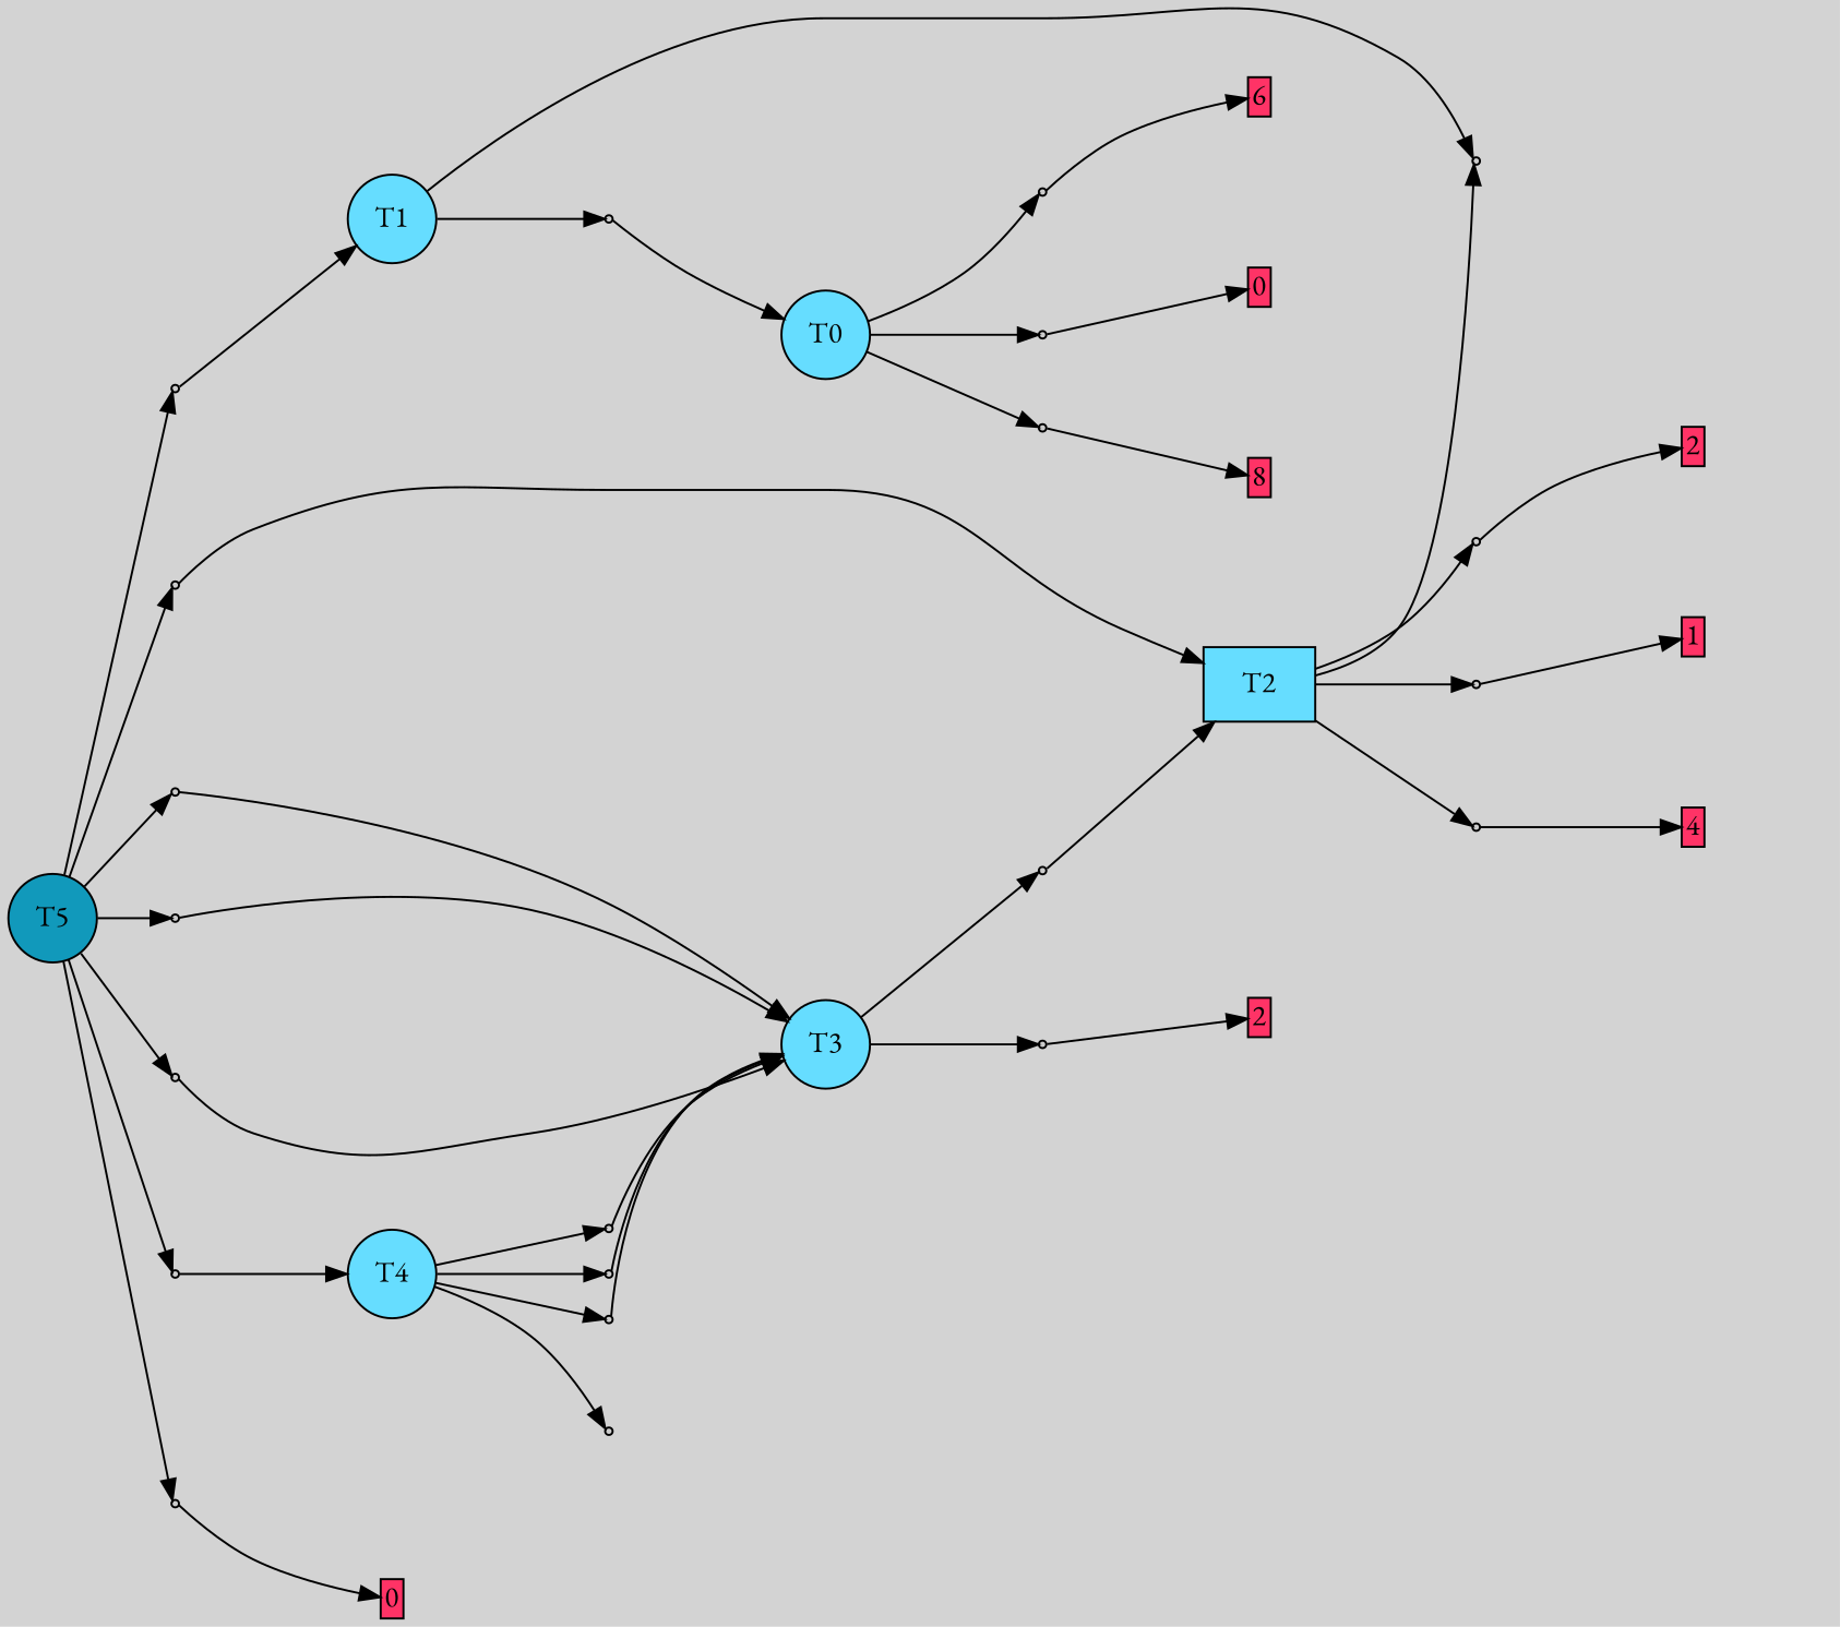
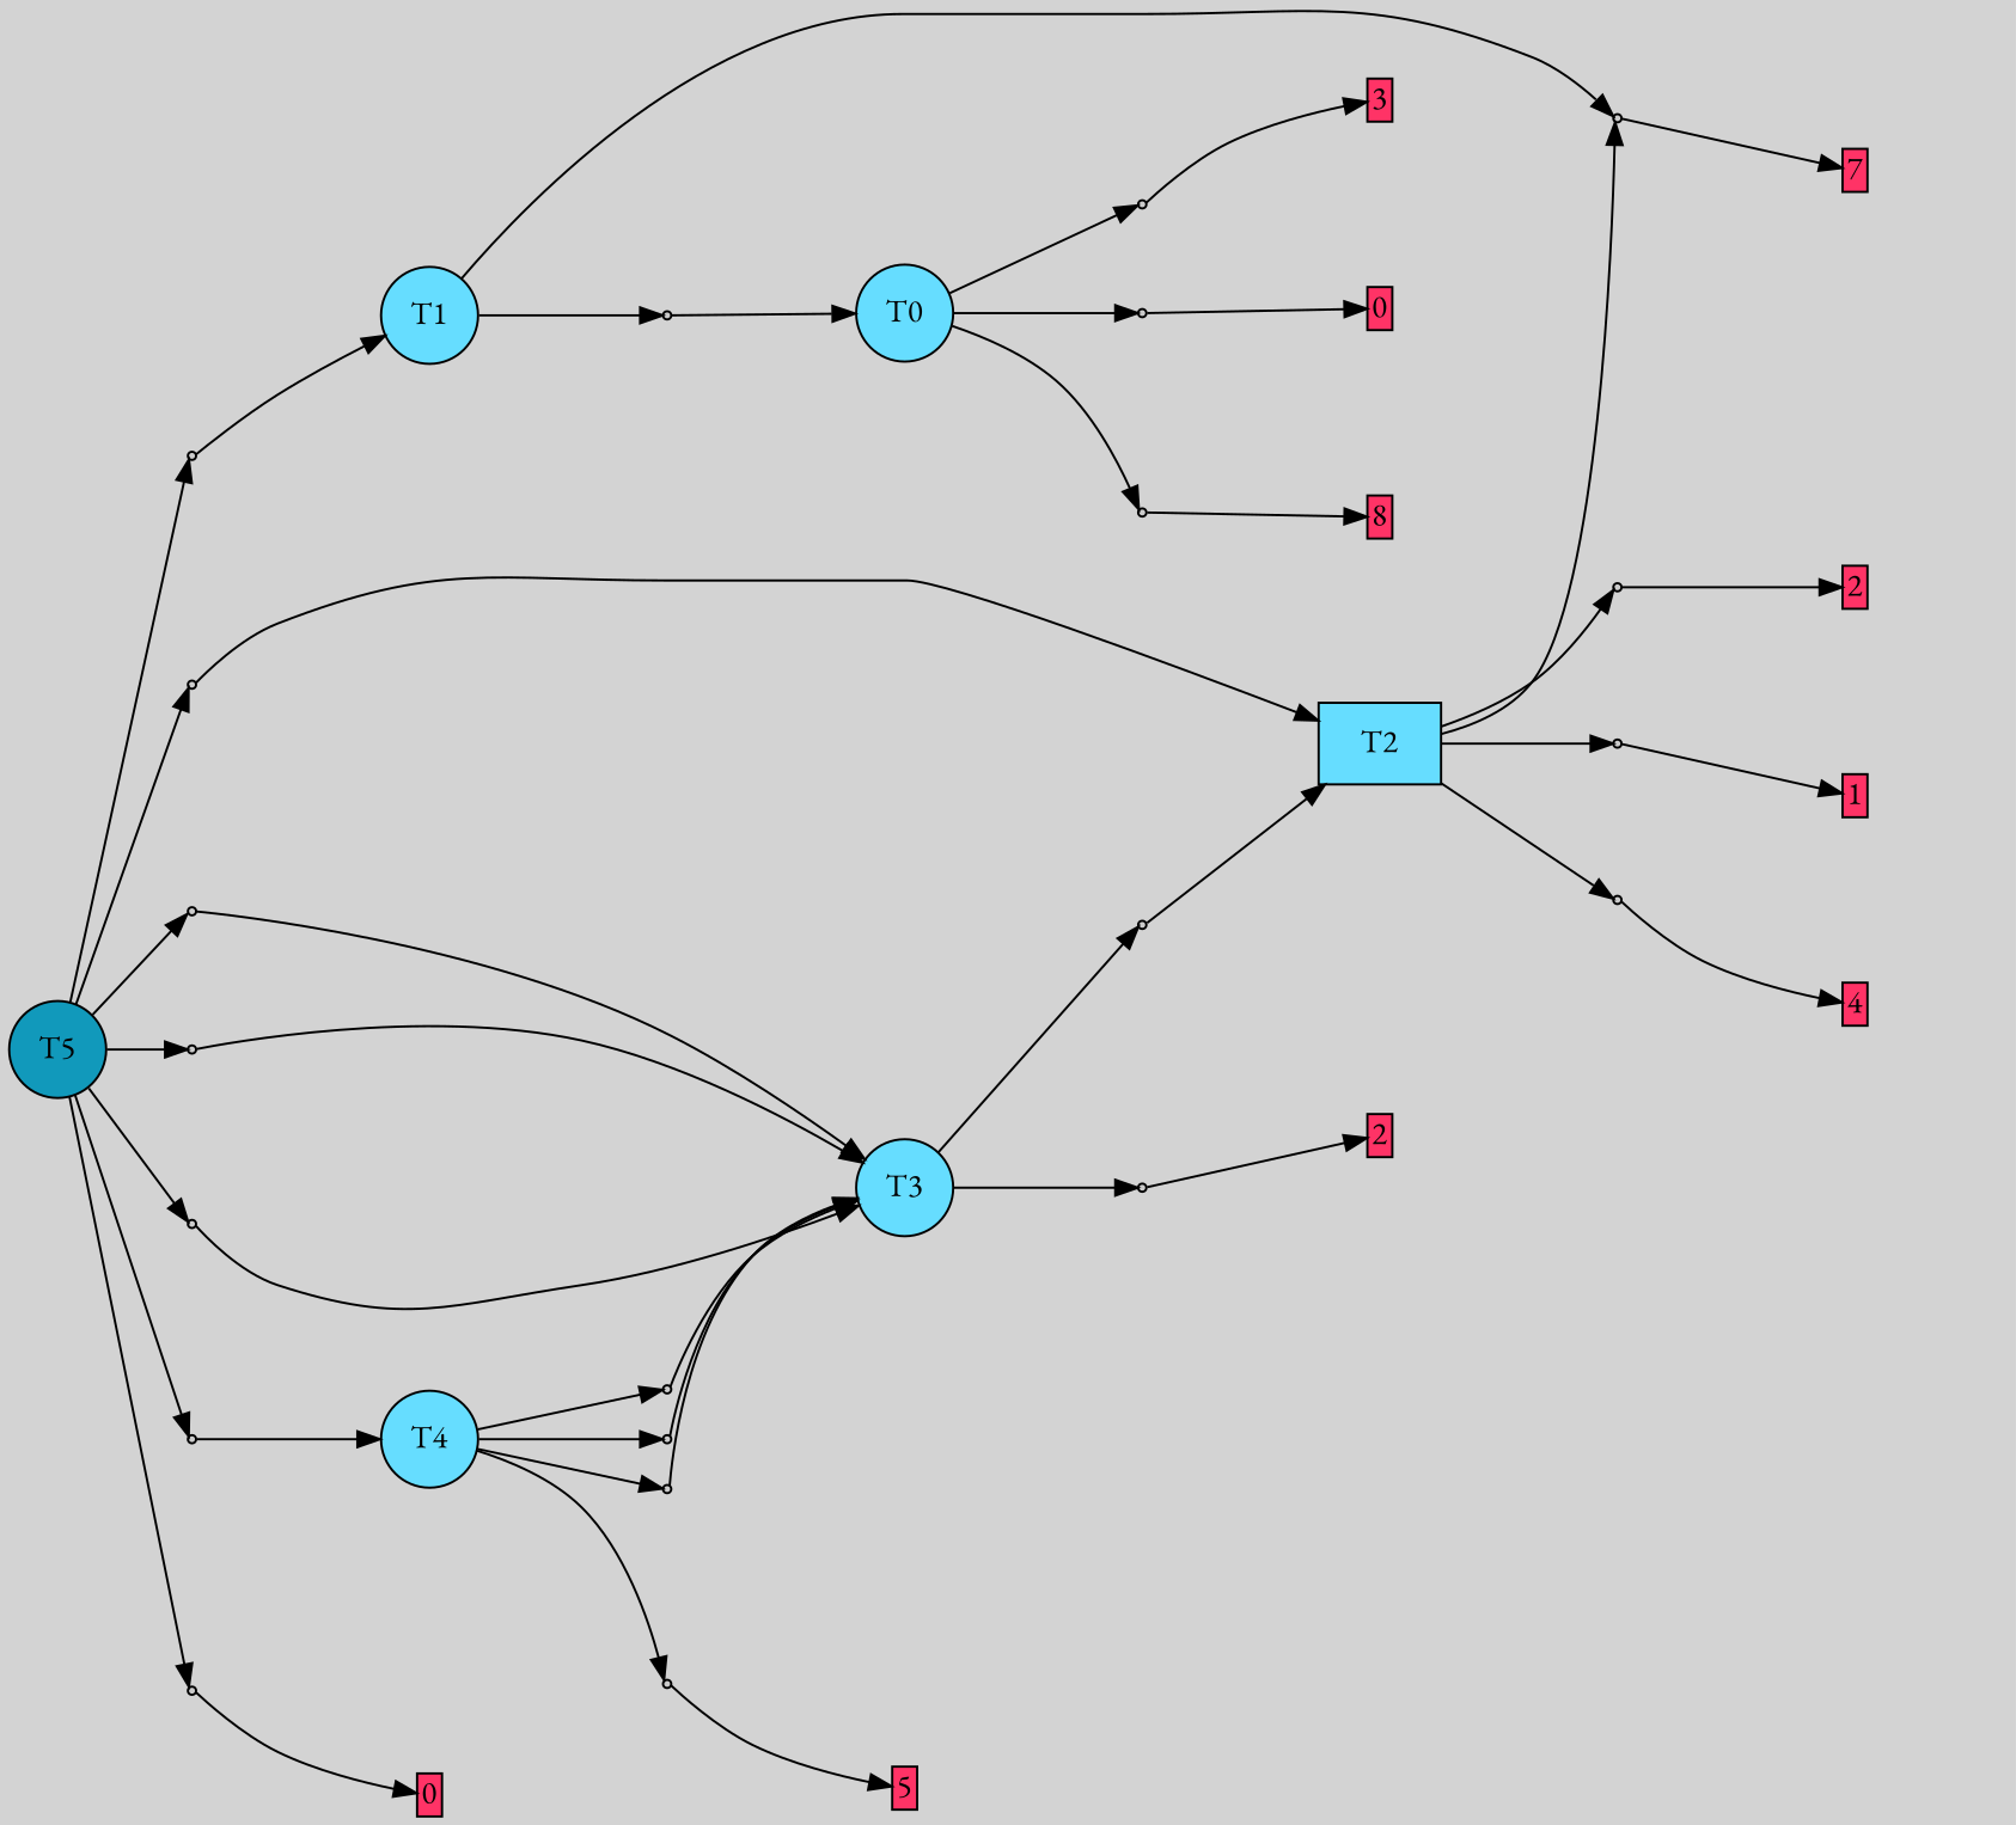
  digraph {
    bgcolor=lightgray
    fontname="EB Garamond"
    rankdir=LR
    node [fontname="EB Garamond" shape=box style=filled]
    edge [fontname="EB Garamond"]
    T5 [fillcolor="#1199bb" shape=circle]
    P14 [fillcolor="#cccccc" shape=point]
    P15 [fillcolor="#cccccc" shape=point]
    P16 [fillcolor="#cccccc" shape=point]
    P17 [fillcolor="#cccccc" shape=point]
    P18 [fillcolor="#cccccc" shape=point]
    P19 [fillcolor="#cccccc" shape=point]
    P20 [fillcolor="#cccccc" shape=point]
    T0 [fillcolor="#66ddff" shape=circle]
    P0 [fillcolor="#cccccc" shape=point]
    P1 [fillcolor="#cccccc" shape=point]
    P2 [fillcolor="#cccccc" shape=point]
    n13 [label="5|0&2|3#0|2#3|7#1|3&#92;n" style=invis]
    n14 [fillcolor="#ff3366" height=0 label=0 margin=0.03 width=0]
    n15 [label="3|0&3|5#1|4#0|3#0|4&#92;n" style=invis]
    n16 [fillcolor="#ff3366" height=0 label=8 margin=0.03 width=0]
    I2 [style=invis]
-   n18 [fillcolor="#ff3366" height=0 label=6 margin=0.03 width=0]
+   n18 [fillcolor="#ff3366" height=0 label=3 margin=0.03 width=0]
    T1 [fillcolor="#66ddff" shape=circle]
    P3 [fillcolor="#cccccc" shape=point]
    P4 [fillcolor="#cccccc" shape=point]
    n22 [label="5|0&2|1#2|3#0|0#2|7&#92;n" style=invis]
    I4 [style=invis]
+   n24 [fillcolor="#ff3366" height=0 label=7 margin=0.03 width=0]
    T2 [fillcolor="#66ddff"]
    P5 [fillcolor="#cccccc" shape=point]
    P6 [fillcolor="#cccccc" shape=point]
    P7 [fillcolor="#cccccc" shape=point]
    n29 [label="2|0&3|4#2|7#0|0#4|7&#92;n" style=invis]
    n30 [fillcolor="#ff3366" height=0 label=1 margin=0.03 width=0]
    n31 [label="2|0&2|4#3|3#0|4#3|3&#92;n" style=invis]
    n32 [fillcolor="#ff3366" height=0 label=4 margin=0.03 width=0]
    n33 [label="0|0&1|5#2|2#2|0#2|6&#92;n" style=invis]
    n34 [fillcolor="#ff3366" height=0 label=2 margin=0.03 width=0]
    T3 [fillcolor="#66ddff" shape=circle]
    P8 [fillcolor="#cccccc" shape=point]
    P9 [fillcolor="#cccccc" shape=point]
    n38 [label="6|0&2|2#1|1#2|2#2|2&#92;n" style=invis]
    n39 [label="6|0&1|2#4|0#3|6#0|2&#92;n" style=invis]
    n40 [fillcolor="#ff3366" height=0 label=2 margin=0.03 width=0]
    T4 [fillcolor="#66ddff" shape=circle]
    P10 [fillcolor="#cccccc" shape=point]
    P11 [fillcolor="#cccccc" shape=point]
    P12 [fillcolor="#cccccc" shape=point]
    P13 [fillcolor="#cccccc" shape=point]
    n46 [label="6|0&3|4#1|7#0|4#0|6&#92;n" style=invis]
    n47 [label="1|0&2|5#4|6#3|5#4|5&#92;n" style=invis]
    n48 [label="2|0&4|6#2|3#3|5#4|7&#92;n" style=invis]
    n49 [label="1|0&2|1#4|2#3|0#2|0&#92;n" style=invis]
+   n50 [fillcolor="#ff3366" height=0 label=5 margin=0.03 width=0]
    n51 [label="6|0&3|4#1|7#0|4#0|6&#92;n" style=invis]
    n52 [label="6|0&3|5#4|1#0|7#2|5&#92;n" style=invis]
    n53 [label="1|0&1|5#4|6#3|5#4|5&#92;n" style=invis]
    n54 [label="2|0&3|5#1|0#4|1#2|1&#92;n" style=invis]
    n55 [label="1|0&2|5#4|6#3|5#4|2&#92;n" style=invis]
    n56 [label="2|0&4|6#2|3#1|5#4|7&#92;n" style=invis]
    n57 [label="3|0&4|7#3|5#4|7#2|0&#92;n" style=invis]
    n58 [fillcolor="#ff3366" height=0 label=0 margin=0.03 width=0]
    subgraph sub_1 {
      rank=same
      T5
    }
    T5 -> P14
    T5 -> P15
    T5 -> P16
    T5 -> P17
    T5 -> P18
    T5 -> P19
    T5 -> P20
    P14 -> T3
    P14 -> n51 [style=invis]
    P15 -> T4
    P15 -> n52 [style=invis]
    P16 -> T3
    P16 -> n53 [style=invis]
    P17 -> T1
    P17 -> n54 [style=invis]
    P18 -> T3
    P18 -> n55 [style=invis]
    P19 -> T2
    P19 -> n56 [style=invis]
    P20 -> n57 [style=invis]
    P20 -> n58
    T0 -> P0
    T0 -> P1
    T0 -> P2
    P0 -> n13 [style=invis]
    P0 -> n14
    P1 -> n15 [style=invis]
    P1 -> n16
    P2 -> I2 [style=invis]
    P2 -> n18
    T1 -> P3
    T1 -> P4
    P3 -> T0
    P3 -> n22 [style=invis]
    P4 -> I4 [style=invis]
+   P4 -> n24
    T2 -> P4
    T2 -> P5
    T2 -> P6
    T2 -> P7
    P5 -> n29 [style=invis]
    P5 -> n30
    P6 -> n31 [style=invis]
    P6 -> n32
    P7 -> n33 [style=invis]
    P7 -> n34
    T3 -> P8
    T3 -> P9
    P8 -> T2
    P8 -> n38 [style=invis]
    P9 -> n39 [style=invis]
    P9 -> n40
    T4 -> P10
    T4 -> P11
    T4 -> P12
    T4 -> P13
    P10 -> T3
    P10 -> n46 [style=invis]
    P11 -> T3
    P11 -> n47 [style=invis]
    P12 -> T3
    P12 -> n48 [style=invis]
    P13 -> n49 [style=invis]
+   P13 -> n50
  }
